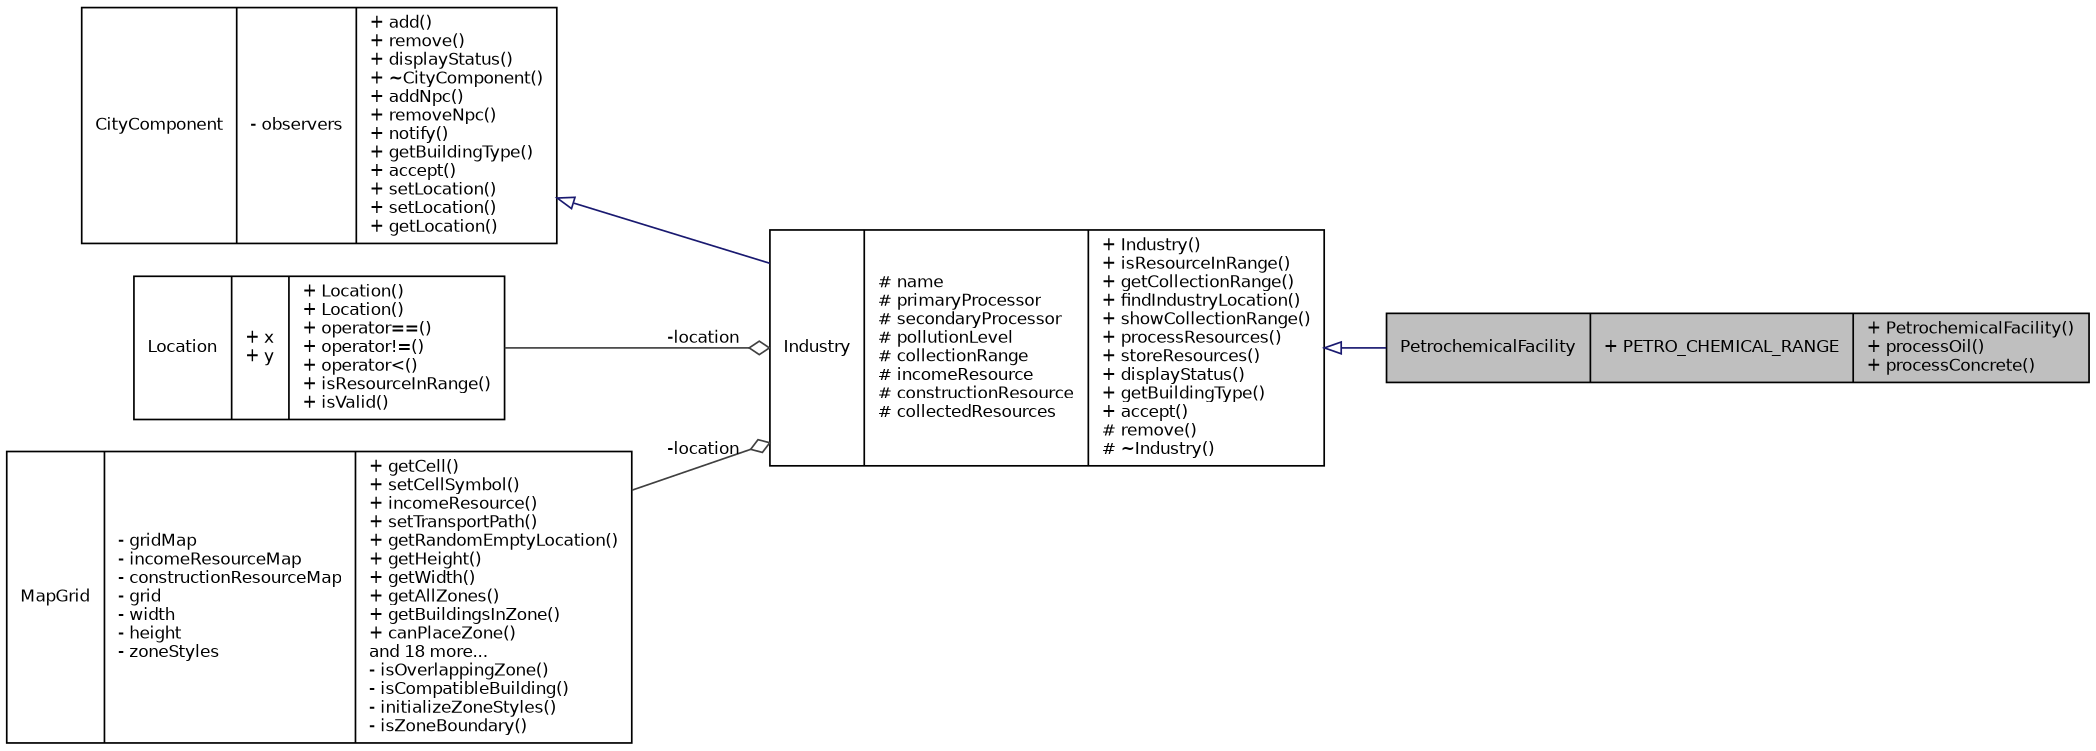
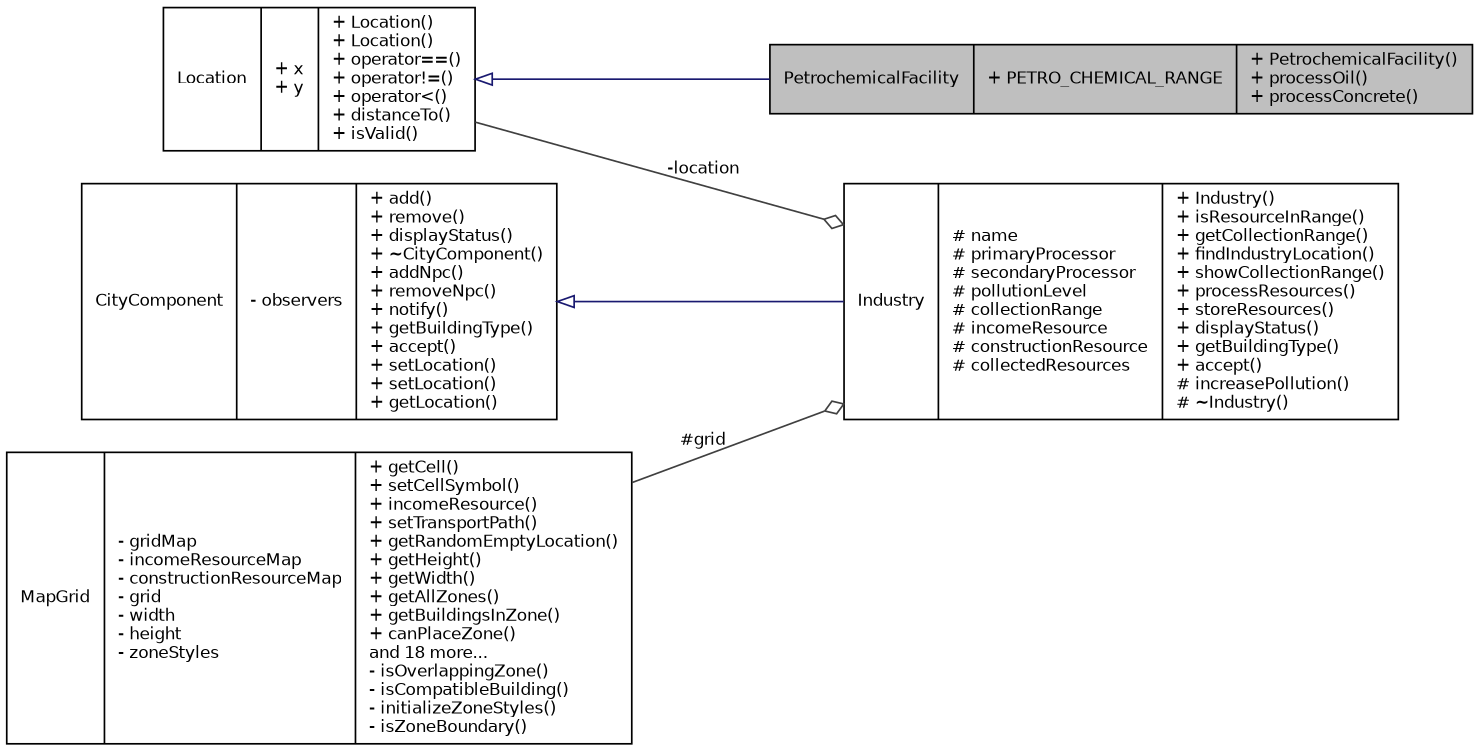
  digraph {
    rankdir=LR
    node [color=black fillcolor=white fontname=Helvetica fontsize=10 shape=record style=filled]
    edge [color=midnightblue fontname=Helvetica fontsize=10 labelfontname=Helvetica labelfontsize=10 style=solid]
    n1 [fillcolor=grey75 fontcolor=black height=0.2 label="{PetrochemicalFacility\n|+ PETRO_CHEMICAL_RANGE\l|+ PetrochemicalFacility()\l+ processOil()\l+ processConcrete()\l}" width=0.4]
-   n2 [height=0.2 label="{Industry\n|# name\l# primaryProcessor\l# secondaryProcessor\l# pollutionLevel\l# collectionRange\l# incomeResource\l# constructionResource\l# collectedResources\l|+ Industry()\l+ isResourceInRange()\l+ getCollectionRange()\l+ findIndustryLocation()\l+ showCollectionRange()\l+ processResources()\l+ storeResources()\l+ displayStatus()\l+ getBuildingType()\l+ accept()\l# remove()\l# ~Industry()\l}" width=0.4]
+   n2 [height=0.2 label="{Industry\n|# name\l# primaryProcessor\l# secondaryProcessor\l# pollutionLevel\l# collectionRange\l# incomeResource\l# constructionResource\l# collectedResources\l|+ Industry()\l+ isResourceInRange()\l+ getCollectionRange()\l+ findIndustryLocation()\l+ showCollectionRange()\l+ processResources()\l+ storeResources()\l+ displayStatus()\l+ getBuildingType()\l+ accept()\l# increasePollution()\l# ~Industry()\l}" width=0.4]
    n3 [height=0.2 label="{CityComponent\n|- observers\l|+ add()\l+ remove()\l+ displayStatus()\l+ ~CityComponent()\l+ addNpc()\l+ removeNpc()\l+ notify()\l+ getBuildingType()\l+ accept()\l+ setLocation()\l+ setLocation()\l+ getLocation()\l}" width=0.4]
-   n4 [height=0.2 label="{Location\n|+ x\l+ y\l|+ Location()\l+ Location()\l+ operator==()\l+ operator!=()\l+ operator\<()\l+ isResourceInRange()\l+ isValid()\l}" width=0.4]
+   n4 [height=0.2 label="{Location\n|+ x\l+ y\l|+ Location()\l+ Location()\l+ operator==()\l+ operator!=()\l+ operator\<()\l+ distanceTo()\l+ isValid()\l}" width=0.4]
    n5 [height=0.2 label="{MapGrid\n|- gridMap\l- incomeResourceMap\l- constructionResourceMap\l- grid\l- width\l- height\l- zoneStyles\l|+ getCell()\l+ setCellSymbol()\l+ incomeResource()\l+ setTransportPath()\l+ getRandomEmptyLocation()\l+ getHeight()\l+ getWidth()\l+ getAllZones()\l+ getBuildingsInZone()\l+ canPlaceZone()\land 18 more...\l- isOverlappingZone()\l- isCompatibleBuilding()\l- initializeZoneStyles()\l- isZoneBoundary()\l}" width=0.4]
-   n2 -> n1 [arrowtail=onormal dir=back]
+   n4 -> n1 [arrowtail=onormal dir=back]
    n3 -> n2 [arrowtail=onormal dir=back]
    n4 -> n2 [arrowhead=odiamond color=grey25 label=" -location"]
-   n5 -> n2 [arrowhead=odiamond color=grey25 label=" -location"]
+   n5 -> n2 [arrowhead=odiamond color=grey25 label=" #grid"]
  }
